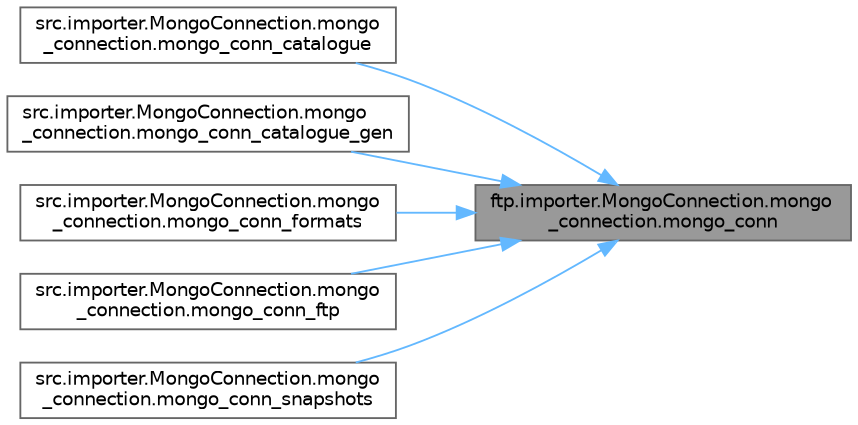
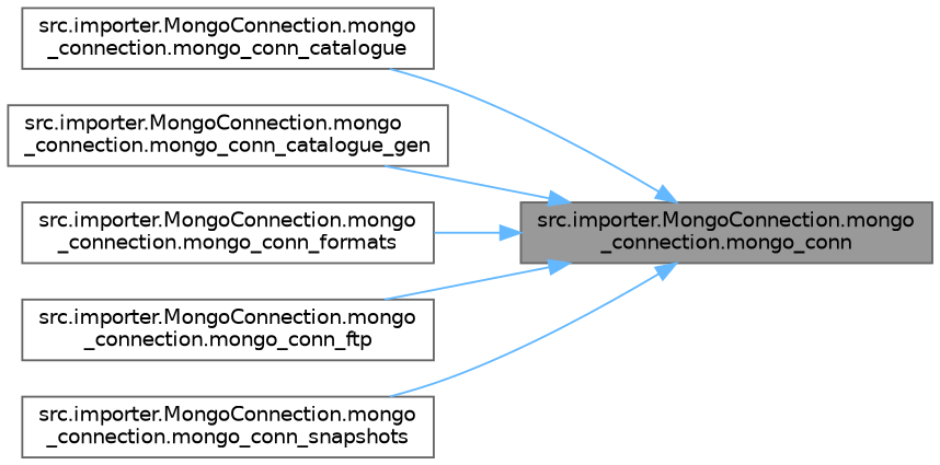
  digraph {
    rankdir=RL
    node [color=grey40 fillcolor=white fontname=Helvetica fontsize=10 shape=box style=filled]
    edge [color=steelblue1 dir=back fontname=Helvetica fontsize=10 labelfontname=Helvetica labelfontsize=10 style=solid]
-   n1 [color=gray40 fillcolor=grey60 fontcolor=black height=0.2 label="ftp.importer.MongoConnection.mongo\l_connection.mongo_conn" width=0.4]
+   n1 [color=gray40 fillcolor=grey60 fontcolor=black height=0.2 label="src.importer.MongoConnection.mongo\l_connection.mongo_conn" width=0.4]
    n2 [height=0.2 label="src.importer.MongoConnection.mongo\l_connection.mongo_conn_catalogue" width=0.4]
    n3 [height=0.2 label="src.importer.MongoConnection.mongo\l_connection.mongo_conn_catalogue_gen" width=0.4]
    n4 [height=0.2 label="src.importer.MongoConnection.mongo\l_connection.mongo_conn_formats" width=0.4]
    n5 [height=0.2 label="src.importer.MongoConnection.mongo\l_connection.mongo_conn_ftp" width=0.4]
    n6 [height=0.2 label="src.importer.MongoConnection.mongo\l_connection.mongo_conn_snapshots" width=0.4]
    n1 -> n2
    n1 -> n3
    n1 -> n4
    n1 -> n5
    n1 -> n6
  }
